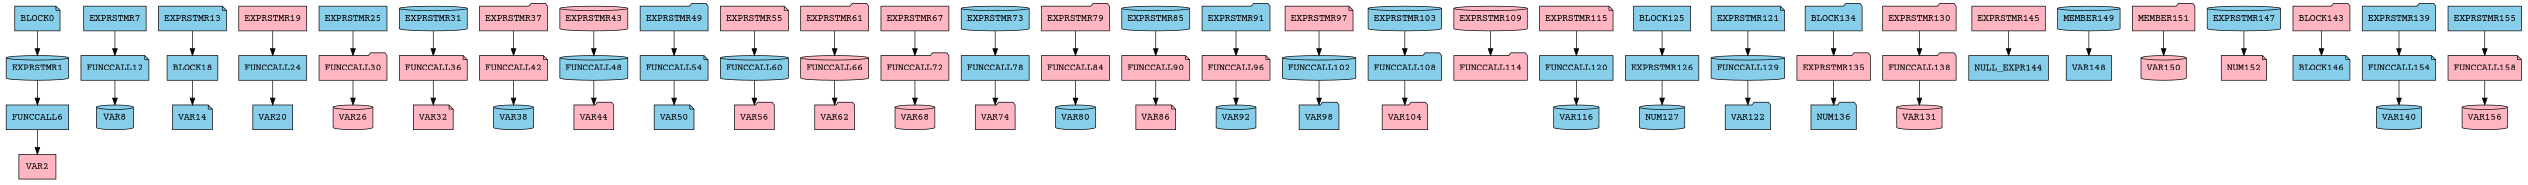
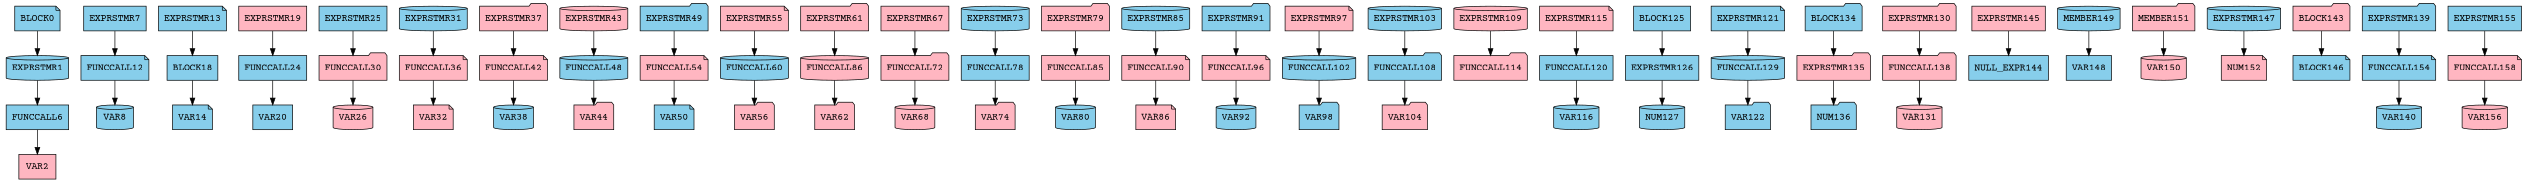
  digraph {
    fontname="Courier Prime"
    node [fillcolor=skyblue fontname="Courier Prime" shape=cylinder style=filled]
    edge [fontname="Courier Prime"]
    FUNCCALL6 [shape=box]
    VAR2 [fillcolor=lightpink shape=box]
    EXPRSTMR1
    FUNCCALL12 [shape=note]
    VAR8
    EXPRSTMR7 [shape=box]
    n7 [label=BLOCK18 shape=box]
    VAR14 [shape=note]
    EXPRSTMR13 [shape=note]
    FUNCCALL24 [shape=box]
    VAR20 [shape=box]
    EXPRSTMR19 [fillcolor=lightpink shape=box]
    FUNCCALL30 [fillcolor=lightpink shape=folder]
    VAR26 [fillcolor=lightpink]
    EXPRSTMR25 [shape=box]
    FUNCCALL36 [fillcolor=lightpink shape=note]
    VAR32 [fillcolor=lightpink shape=note]
    EXPRSTMR31
    FUNCCALL42 [fillcolor=lightpink shape=note]
    VAR38
    EXPRSTMR37 [fillcolor=lightpink shape=folder]
    VAR44 [fillcolor=lightpink shape=folder]
    FUNCCALL48
    EXPRSTMR43 [fillcolor=lightpink]
-   FUNCCALL54 [shape=note]
+   FUNCCALL54 [fillcolor=lightpink shape=note]
    VAR50 [shape=note]
    EXPRSTMR49 [shape=folder]
    VAR56 [fillcolor=lightpink shape=folder]
    FUNCCALL60
    EXPRSTMR55 [fillcolor=lightpink shape=note]
-   FUNCCALL66 [fillcolor=lightpink]
+   FUNCCALL66 [fillcolor=lightpink label=FUNCCALL86]
    VAR62 [fillcolor=lightpink shape=folder]
    EXPRSTMR61 [fillcolor=lightpink shape=folder]
    FUNCCALL72 [fillcolor=lightpink shape=folder]
    VAR68 [fillcolor=lightpink]
    EXPRSTMR67 [fillcolor=lightpink shape=box]
    FUNCCALL78 [shape=box]
    VAR74 [fillcolor=lightpink shape=folder]
    EXPRSTMR73
-   FUNCCALL84 [fillcolor=lightpink shape=box]
+   FUNCCALL84 [fillcolor=lightpink shape=box label=FUNCCALL85]
    VAR80
    EXPRSTMR79 [fillcolor=lightpink shape=folder]
    FUNCCALL90 [fillcolor=lightpink shape=note]
    VAR86 [fillcolor=lightpink shape=note]
    EXPRSTMR85
    FUNCCALL96 [fillcolor=lightpink shape=note]
    VAR92
    EXPRSTMR91 [shape=folder]
    VAR98 [shape=folder]
    FUNCCALL102
    EXPRSTMR97 [fillcolor=lightpink shape=note]
    FUNCCALL108 [shape=folder]
    VAR104 [fillcolor=lightpink shape=folder]
    EXPRSTMR103
    FUNCCALL114 [fillcolor=lightpink shape=folder]
    EXPRSTMR109 [fillcolor=lightpink]
    FUNCCALL120 [shape=box]
    VAR116
    EXPRSTMR115 [fillcolor=lightpink shape=note]
    EXPRSTMR126 [shape=box]
    NUM127
    BLOCK125 [shape=box]
    VAR122 [shape=folder]
    FUNCCALL129
    EXPRSTMR121 [shape=note]
    EXPRSTMR135 [fillcolor=lightpink shape=folder]
    NUM136 [shape=folder]
    BLOCK134 [shape=folder]
    FUNCCALL138 [fillcolor=lightpink shape=folder]
    VAR131 [fillcolor=lightpink]
    EXPRSTMR130 [fillcolor=lightpink shape=folder]
    EXPRSTMR145 [fillcolor=lightpink shape=box]
    NULL_EXPR144 [shape=box]
    VAR148 [shape=box]
    MEMBER149
    MEMBER151 [fillcolor=lightpink shape=folder]
    VAR150 [fillcolor=lightpink]
    NUM152 [fillcolor=lightpink shape=note]
    EXPRSTMR147
    BLOCK143 [fillcolor=lightpink shape=folder]
    BLOCK146 [shape=note]
    FUNCCALL154 [shape=note]
    VAR140
    EXPRSTMR139 [shape=folder]
    FUNCCALL158 [fillcolor=lightpink shape=note]
    VAR156 [fillcolor=lightpink]
    EXPRSTMR155 [shape=box]
    BLOCK0 [shape=note]
    FUNCCALL6 -> VAR2
    EXPRSTMR1 -> FUNCCALL6
    FUNCCALL12 -> VAR8
    EXPRSTMR7 -> FUNCCALL12
    n7 -> VAR14
    EXPRSTMR13 -> n7
    FUNCCALL24 -> VAR20
    EXPRSTMR19 -> FUNCCALL24
    FUNCCALL30 -> VAR26
    EXPRSTMR25 -> FUNCCALL30
    FUNCCALL36 -> VAR32
    EXPRSTMR31 -> FUNCCALL36
    FUNCCALL42 -> VAR38
    EXPRSTMR37 -> FUNCCALL42
    FUNCCALL48 -> VAR44
    EXPRSTMR43 -> FUNCCALL48
    FUNCCALL54 -> VAR50
    EXPRSTMR49 -> FUNCCALL54
    FUNCCALL60 -> VAR56
    EXPRSTMR55 -> FUNCCALL60
    FUNCCALL66 -> VAR62
    EXPRSTMR61 -> FUNCCALL66
    FUNCCALL72 -> VAR68
    EXPRSTMR67 -> FUNCCALL72
    FUNCCALL78 -> VAR74
    EXPRSTMR73 -> FUNCCALL78
    FUNCCALL84 -> VAR80
    EXPRSTMR79 -> FUNCCALL84
    FUNCCALL90 -> VAR86
    EXPRSTMR85 -> FUNCCALL90
    FUNCCALL96 -> VAR92
    EXPRSTMR91 -> FUNCCALL96
    FUNCCALL102 -> VAR98
    EXPRSTMR97 -> FUNCCALL102
    FUNCCALL108 -> VAR104
    EXPRSTMR103 -> FUNCCALL108
    EXPRSTMR109 -> FUNCCALL114
    FUNCCALL120 -> VAR116
    EXPRSTMR115 -> FUNCCALL120
    EXPRSTMR126 -> NUM127
    BLOCK125 -> EXPRSTMR126
    FUNCCALL129 -> VAR122
    EXPRSTMR121 -> FUNCCALL129
    EXPRSTMR135 -> NUM136
    BLOCK134 -> EXPRSTMR135
    FUNCCALL138 -> VAR131
    EXPRSTMR130 -> FUNCCALL138
    EXPRSTMR145 -> NULL_EXPR144
    MEMBER149 -> VAR148
    MEMBER151 -> VAR150
    EXPRSTMR147 -> NUM152
    BLOCK143 -> BLOCK146
    FUNCCALL154 -> VAR140
    EXPRSTMR139 -> FUNCCALL154
    FUNCCALL158 -> VAR156
    EXPRSTMR155 -> FUNCCALL158
    BLOCK0 -> EXPRSTMR1
  }
